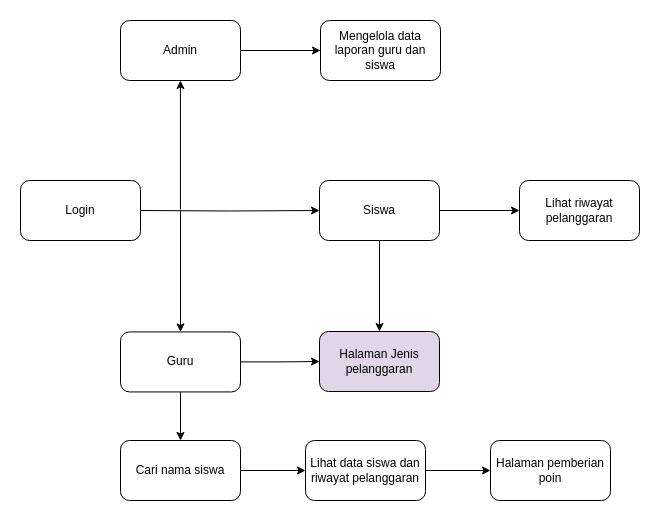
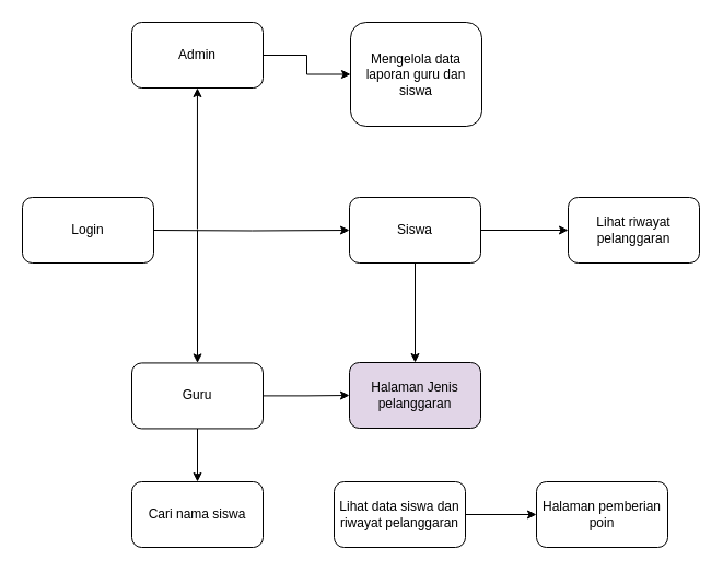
  <mxCell id="0" />
  <mxCell id="1" parent="0" />
  <mxCell id="2" value="" style="edgeStyle=orthogonalEdgeStyle;rounded=0;orthogonalLoop=1;jettySize=auto;html=1;" parent="1" target="6" edge="1"><mxGeometry relative="1" as="geometry"><mxPoint x="140" y="210" as="sourcePoint" /></mxGeometry></mxCell>
  <mxCell id="3" value="Login" style="rounded=1;whiteSpace=wrap;html=1;" parent="1" vertex="1"><mxGeometry x="20" y="180" width="120" height="60" as="geometry" /></mxCell>
  <mxCell id="4" value="" style="edgeStyle=orthogonalEdgeStyle;rounded=0;orthogonalLoop=1;jettySize=auto;html=1;" edge="1" parent="1" source="6" target="19"><mxGeometry relative="1" as="geometry" /></mxCell>
  <mxCell id="5" value="" style="edgeStyle=orthogonalEdgeStyle;rounded=0;orthogonalLoop=1;jettySize=auto;html=1;" edge="1" parent="1" source="6" target="21"><mxGeometry relative="1" as="geometry" /></mxCell>
  <mxCell id="6" value="Siswa" style="whiteSpace=wrap;html=1;rounded=1;" parent="1" vertex="1"><mxGeometry x="319" y="180" width="120" height="60" as="geometry" /></mxCell>
  <mxCell id="7" value="" style="endArrow=classic;html=1;rounded=0;" parent="1" edge="1"><mxGeometry width="50" height="50" relative="1" as="geometry"><mxPoint x="179.96" y="209" as="sourcePoint" /><mxPoint x="179.96" y="80" as="targetPoint" /></mxGeometry></mxCell>
  <mxCell id="8" value="" style="endArrow=classic;html=1;rounded=0;" parent="1" target="11" edge="1"><mxGeometry width="50" height="50" relative="1" as="geometry"><mxPoint x="180" y="210" as="sourcePoint" /><mxPoint x="180" y="290.432" as="targetPoint" /></mxGeometry></mxCell>
  <mxCell id="9" value="" style="edgeStyle=orthogonalEdgeStyle;rounded=0;orthogonalLoop=1;jettySize=auto;html=1;" parent="1" source="11" target="13" edge="1"><mxGeometry relative="1" as="geometry" /></mxCell>
  <mxCell id="10" value="" style="edgeStyle=orthogonalEdgeStyle;rounded=0;orthogonalLoop=1;jettySize=auto;html=1;" edge="1" parent="1" source="11" target="19"><mxGeometry relative="1" as="geometry" /></mxCell>
  <mxCell id="11" value="Guru" style="rounded=1;whiteSpace=wrap;html=1;" parent="1" vertex="1"><mxGeometry x="120" y="331.432" width="120" height="60" as="geometry" /></mxCell>
- <mxCell id="12" value="" style="edgeStyle=orthogonalEdgeStyle;rounded=0;orthogonalLoop=1;jettySize=auto;html=1;" parent="1" source="13" target="18" edge="1"><mxGeometry relative="1" as="geometry" /></mxCell>
  <mxCell id="13" value="Cari nama siswa" style="whiteSpace=wrap;html=1;rounded=1;" parent="1" vertex="1"><mxGeometry x="120" y="440.002" width="120" height="60" as="geometry" /></mxCell>
  <mxCell id="14" value="" style="edgeStyle=orthogonalEdgeStyle;rounded=0;orthogonalLoop=1;jettySize=auto;html=1;" parent="1" source="15" target="16" edge="1"><mxGeometry relative="1" as="geometry" /></mxCell>
  <mxCell id="15" value="Admin" style="rounded=1;whiteSpace=wrap;html=1;" parent="1" vertex="1"><mxGeometry x="120" y="20" width="120" height="60" as="geometry" /></mxCell>
- <mxCell id="16" value="Mengelola data laporan guru dan siswa" style="rounded=1;whiteSpace=wrap;html=1;" parent="1" vertex="1"><mxGeometry x="320" y="20" width="120" height="60" as="geometry" /></mxCell>
+ <mxCell id="16" value="Mengelola data laporan guru dan siswa" style="rounded=1;whiteSpace=wrap;html=1;" parent="1" vertex="1"><mxGeometry x="320" y="20" width="120" height="95" as="geometry" /></mxCell>
  <mxCell id="17" value="" style="edgeStyle=orthogonalEdgeStyle;rounded=0;orthogonalLoop=1;jettySize=auto;html=1;" edge="1" parent="1" source="18" target="20"><mxGeometry relative="1" as="geometry" /></mxCell>
  <mxCell id="18" value="Lihat data siswa dan riwayat pelanggaran" style="whiteSpace=wrap;html=1;rounded=1;" parent="1" vertex="1"><mxGeometry x="305" y="440.002" width="120" height="60" as="geometry" /></mxCell>
  <mxCell id="19" value="Halaman Jenis pelanggaran" style="whiteSpace=wrap;html=1;rounded=1;fillColor=#e1d5e7;" vertex="1" parent="1"><mxGeometry x="319" y="331.002" width="120" height="60" as="geometry" /></mxCell>
  <mxCell id="20" value="Halaman pemberian poin" style="whiteSpace=wrap;html=1;rounded=1;" vertex="1" parent="1"><mxGeometry x="490" y="440.002" width="120" height="60" as="geometry" /></mxCell>
  <mxCell id="21" value="Lihat riwayat pelanggaran" style="whiteSpace=wrap;html=1;rounded=1;" vertex="1" parent="1"><mxGeometry x="519" y="180" width="120" height="60" as="geometry" /></mxCell>
